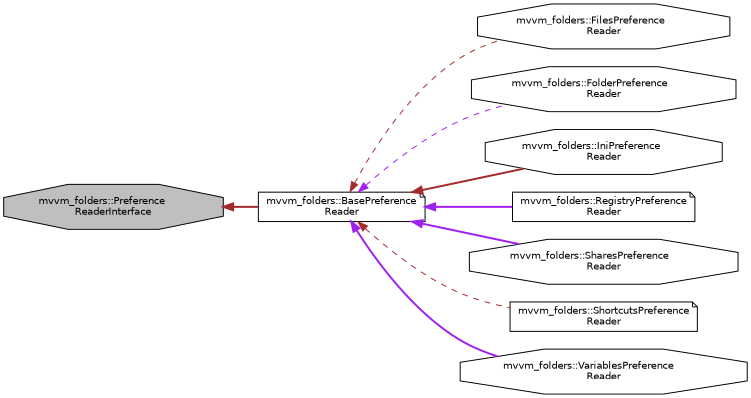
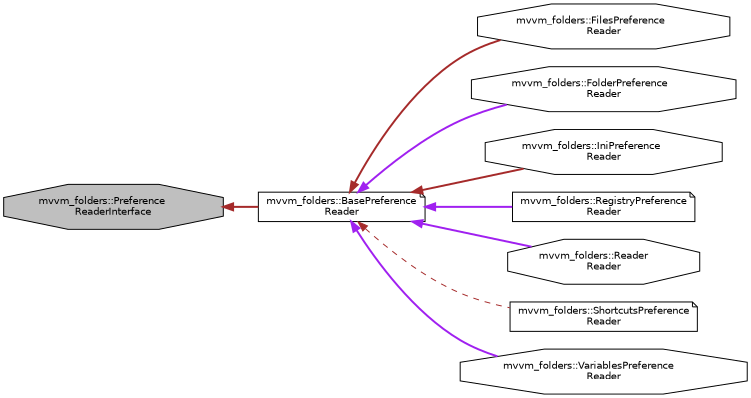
  digraph {
    rankdir=LR
    node [color=black fillcolor=white fontname=Helvetica fontsize=10 shape=octagon style=filled]
    edge [color=brown dir=back fontname=Helvetica fontsize=10 labelfontname=Helvetica labelfontsize=10 style=bold]
    n1 [fillcolor=grey75 fontcolor=black height=0.2 label="mvvm_folders::Preference\lReaderInterface" width=0.4]
    n2 [height=0.2 label="mvvm_folders::BasePreference\lReader" shape=note width=0.4]
    n3 [height=0.2 label="mvvm_folders::FilesPreference\lReader" width=0.4]
    n4 [height=0.2 label="mvvm_folders::FolderPreference\lReader" width=0.4]
    n5 [height=0.2 label="mvvm_folders::IniPreference\lReader" width=0.4]
    n6 [height=0.2 label="mvvm_folders::RegistryPreference\lReader" shape=note width=0.4]
-   n7 [height=0.2 label="mvvm_folders::SharesPreference\lReader" width=0.4]
+   n7 [height=0.2 label="mvvm_folders::Reader\lReader" width=0.4]
    n8 [height=0.2 label="mvvm_folders::ShortcutsPreference\lReader" shape=note width=0.4]
    n9 [height=0.2 label="mvvm_folders::VariablesPreference\lReader" width=0.4]
    n1 -> n2
-   n2 -> n3 [style=dashed]
-   n2 -> n4 [color=purple style=dashed]
+   n2 -> n3
+   n2 -> n4 [color=purple]
    n2 -> n5
    n2 -> n6 [color=purple]
    n2 -> n7 [color=purple]
    n2 -> n8 [style=dashed]
    n2 -> n9 [color=purple]
  }
